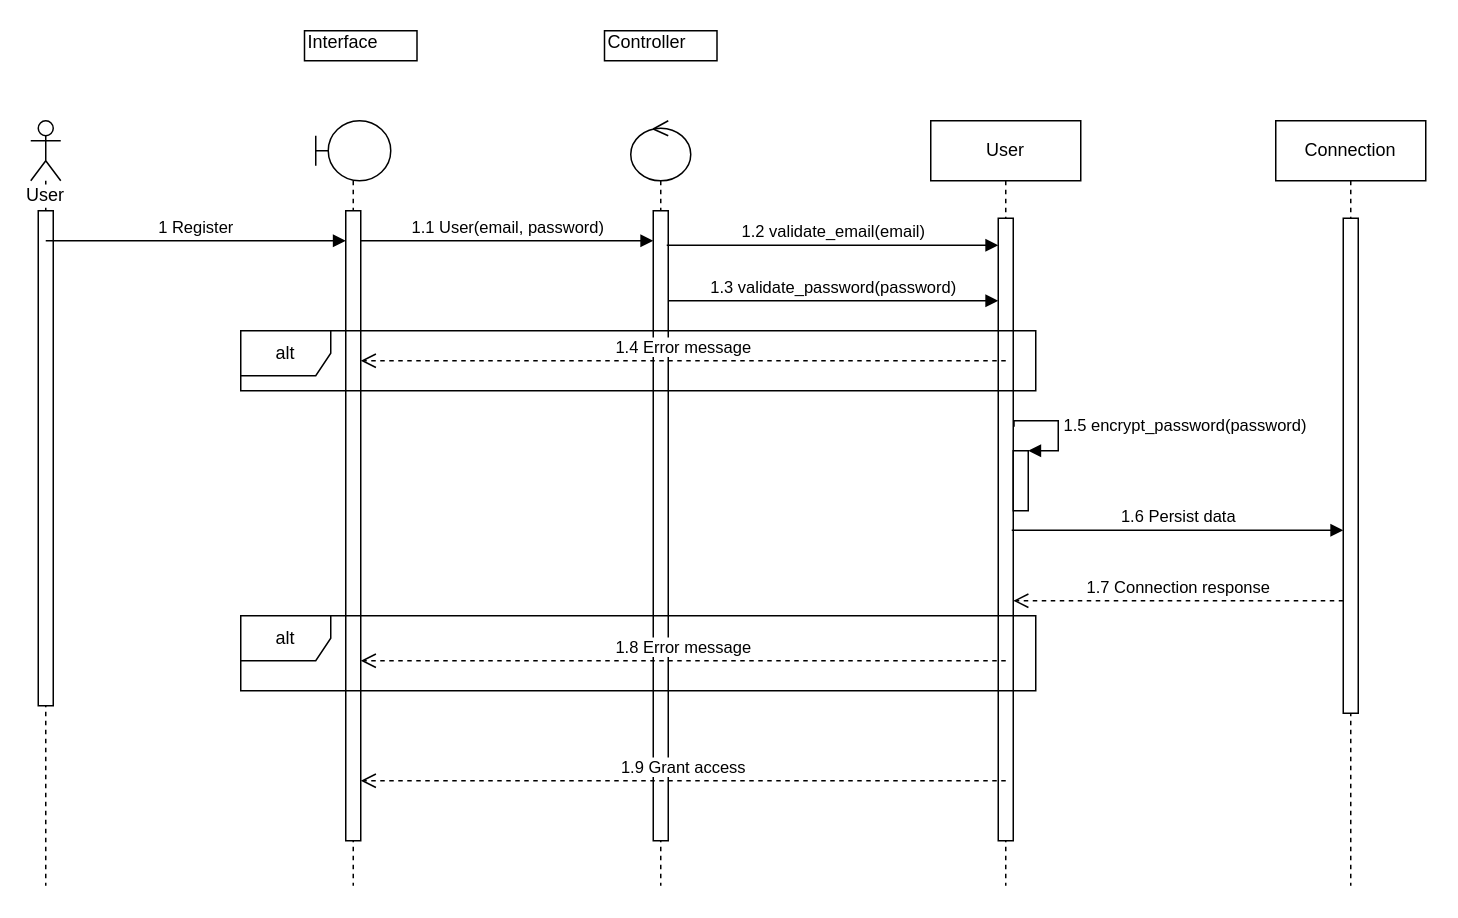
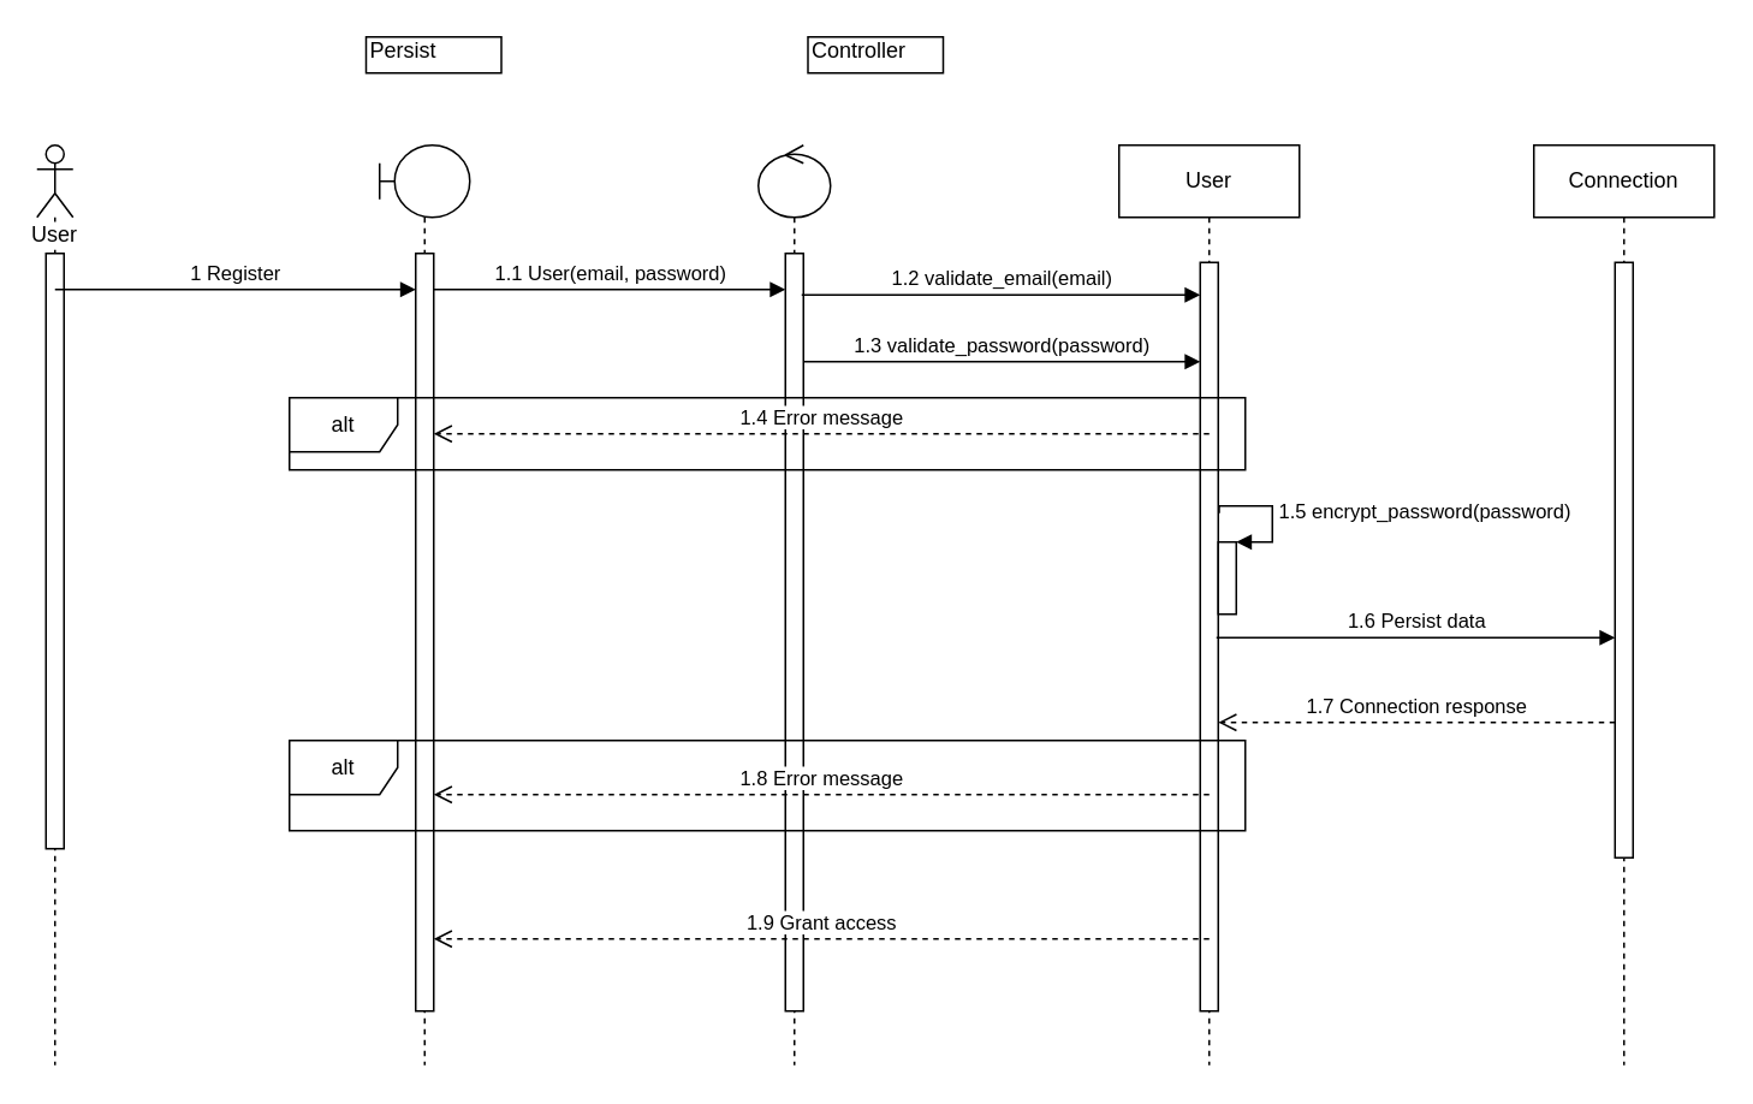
  <mxCell id="0" />
  <mxCell id="1" parent="0" />
  <mxCell id="2" value="User" style="shape=umlLifeline;participant=umlActor;perimeter=lifelinePerimeter;whiteSpace=wrap;html=1;container=1;collapsible=0;recursiveResize=0;verticalAlign=top;spacingTop=36;labelBackgroundColor=#ffffff;outlineConnect=0;" parent="1" vertex="1"><mxGeometry x="20" y="80" width="20" height="510" as="geometry" /></mxCell>
  <mxCell id="3" value="" style="html=1;points=[];perimeter=orthogonalPerimeter;" parent="2" vertex="1"><mxGeometry x="5" y="60" width="10" height="330" as="geometry" /></mxCell>
  <mxCell id="4" value="1 Register" style="html=1;verticalAlign=bottom;endArrow=block;" parent="2" target="6" edge="1"><mxGeometry width="80" relative="1" as="geometry"><mxPoint x="10" y="80" as="sourcePoint" /><mxPoint x="90" y="80" as="targetPoint" /></mxGeometry></mxCell>
  <mxCell id="5" value="" style="shape=umlLifeline;participant=umlBoundary;perimeter=lifelinePerimeter;whiteSpace=wrap;html=1;container=1;collapsible=0;recursiveResize=0;verticalAlign=top;spacingTop=36;labelBackgroundColor=#ffffff;outlineConnect=0;" parent="1" vertex="1"><mxGeometry x="210" y="80" width="50" height="510" as="geometry" /></mxCell>
  <mxCell id="6" value="" style="html=1;points=[];perimeter=orthogonalPerimeter;" parent="5" vertex="1"><mxGeometry x="20" y="60" width="10" height="420" as="geometry" /></mxCell>
  <mxCell id="7" value="1.1 User(email, password)" style="html=1;verticalAlign=bottom;endArrow=block;" parent="5" target="9" edge="1"><mxGeometry width="80" relative="1" as="geometry"><mxPoint x="30" y="80" as="sourcePoint" /><mxPoint x="110" y="80" as="targetPoint" /></mxGeometry></mxCell>
  <mxCell id="8" value="" style="shape=umlLifeline;participant=umlControl;perimeter=lifelinePerimeter;whiteSpace=wrap;html=1;container=1;collapsible=0;recursiveResize=0;verticalAlign=top;spacingTop=36;labelBackgroundColor=#ffffff;outlineConnect=0;" parent="1" vertex="1"><mxGeometry x="420" y="80" width="40" height="510" as="geometry" /></mxCell>
  <mxCell id="9" value="" style="html=1;points=[];perimeter=orthogonalPerimeter;" parent="8" vertex="1"><mxGeometry x="15" y="60" width="10" height="420" as="geometry" /></mxCell>
  <mxCell id="10" value="User" style="shape=umlLifeline;perimeter=lifelinePerimeter;whiteSpace=wrap;html=1;container=1;collapsible=0;recursiveResize=0;outlineConnect=0;" parent="1" vertex="1"><mxGeometry x="620" y="80" width="100" height="510" as="geometry" /></mxCell>
  <mxCell id="11" value="" style="html=1;points=[];perimeter=orthogonalPerimeter;" parent="10" vertex="1"><mxGeometry x="45" y="65" width="10" height="415" as="geometry" /></mxCell>
  <mxCell id="12" value="" style="html=1;points=[];perimeter=orthogonalPerimeter;" vertex="1" parent="10"><mxGeometry x="55" y="220" width="10" height="40" as="geometry" /></mxCell>
  <mxCell id="13" value="1.5 encrypt_password(password)" style="edgeStyle=orthogonalEdgeStyle;html=1;align=left;spacingLeft=2;endArrow=block;rounded=0;entryX=1;entryY=0;exitX=1.051;exitY=0.335;exitDx=0;exitDy=0;exitPerimeter=0;" edge="1" target="12" parent="10" source="11"><mxGeometry relative="1" as="geometry"><mxPoint x="60" y="200" as="sourcePoint" /><Array as="points"><mxPoint x="56" y="200" /><mxPoint x="85" y="200" /><mxPoint x="85" y="220" /></Array></mxGeometry></mxCell>
- <mxCell id="14" value="Interface" style="shape=note;whiteSpace=wrap;html=1;size=0;verticalAlign=top;align=left;spacingTop=-6;" parent="1" vertex="1"><mxGeometry x="202.5" y="20" width="75" height="20" as="geometry" /></mxCell>
- <mxCell id="15" value="Controller" style="shape=note;whiteSpace=wrap;html=1;size=0;verticalAlign=top;align=left;spacingTop=-6;" parent="1" vertex="1"><mxGeometry x="402.5" y="20" width="75" height="20" as="geometry" /></mxCell>
+ <mxCell id="14" value="Persist" style="shape=note;whiteSpace=wrap;html=1;size=0;verticalAlign=top;align=left;spacingTop=-6;" parent="1" vertex="1"><mxGeometry x="202.5" y="20" width="75" height="20" as="geometry" /></mxCell>
+ <mxCell id="15" value="Controller" style="shape=note;whiteSpace=wrap;html=1;size=0;verticalAlign=top;align=left;spacingTop=-6;" parent="1" vertex="1"><mxGeometry x="447.5" y="20" width="75" height="20" as="geometry" /></mxCell>
  <mxCell id="16" value="Connection" style="shape=umlLifeline;perimeter=lifelinePerimeter;whiteSpace=wrap;html=1;container=1;collapsible=0;recursiveResize=0;outlineConnect=0;" parent="1" vertex="1"><mxGeometry x="850" y="80" width="100" height="510" as="geometry" /></mxCell>
  <mxCell id="17" value="" style="html=1;points=[];perimeter=orthogonalPerimeter;" parent="16" vertex="1"><mxGeometry x="45" y="65" width="10" height="330" as="geometry" /></mxCell>
  <mxCell id="18" value="1.2 validate_email(email)" style="html=1;verticalAlign=bottom;endArrow=block;" parent="1" target="11" edge="1"><mxGeometry width="80" relative="1" as="geometry"><mxPoint x="444" y="163" as="sourcePoint" /><mxPoint x="530" y="160" as="targetPoint" /></mxGeometry></mxCell>
  <mxCell id="19" value="1.3 validate_password(password)" style="html=1;verticalAlign=bottom;endArrow=block;" parent="1" source="9" target="11" edge="1"><mxGeometry width="80" relative="1" as="geometry"><mxPoint x="437" y="190" as="sourcePoint" /><mxPoint x="530" y="200" as="targetPoint" /><Array as="points"><mxPoint x="510" y="200" /></Array></mxGeometry></mxCell>
  <mxCell id="20" value="alt" style="shape=umlFrame;whiteSpace=wrap;html=1;" parent="1" vertex="1"><mxGeometry x="160" y="220" width="530" height="40" as="geometry" /></mxCell>
  <mxCell id="21" value="1.4 Error message" style="html=1;verticalAlign=bottom;endArrow=open;dashed=1;endSize=8;" parent="1" target="6" edge="1"><mxGeometry relative="1" as="geometry"><mxPoint x="670" y="240" as="sourcePoint" /><mxPoint x="590" y="240" as="targetPoint" /></mxGeometry></mxCell>
  <mxCell id="22" value="1.7 Connection response" style="html=1;verticalAlign=bottom;endArrow=open;dashed=1;endSize=8;" parent="1" target="11" edge="1" source="17"><mxGeometry relative="1" as="geometry"><mxPoint x="896" y="380" as="sourcePoint" /><mxPoint x="820" y="330" as="targetPoint" /><Array as="points"><mxPoint x="810" y="400" /></Array></mxGeometry></mxCell>
  <mxCell id="23" value="1.6 Persist data" style="html=1;verticalAlign=bottom;endArrow=block;" parent="1" target="17" edge="1"><mxGeometry width="80" relative="1" as="geometry"><mxPoint x="674" y="353" as="sourcePoint" /><mxPoint x="760" y="320" as="targetPoint" /><Array as="points"><mxPoint x="720" y="353" /></Array></mxGeometry></mxCell>
  <mxCell id="24" value="1.8 Error message" style="html=1;verticalAlign=bottom;endArrow=open;dashed=1;endSize=8;" edge="1" parent="1" target="6"><mxGeometry relative="1" as="geometry"><mxPoint x="670" y="440" as="sourcePoint" /><mxPoint x="590" y="440" as="targetPoint" /></mxGeometry></mxCell>
  <mxCell id="25" value="alt&lt;br&gt;" style="shape=umlFrame;whiteSpace=wrap;html=1;" vertex="1" parent="1"><mxGeometry x="160" y="410" width="530" height="50" as="geometry" /></mxCell>
  <mxCell id="26" value="1.9 Grant access&lt;br&gt;" style="html=1;verticalAlign=bottom;endArrow=open;dashed=1;endSize=8;" edge="1" parent="1" target="6"><mxGeometry relative="1" as="geometry"><mxPoint x="670" y="520" as="sourcePoint" /><mxPoint x="590" y="520" as="targetPoint" /></mxGeometry></mxCell>
